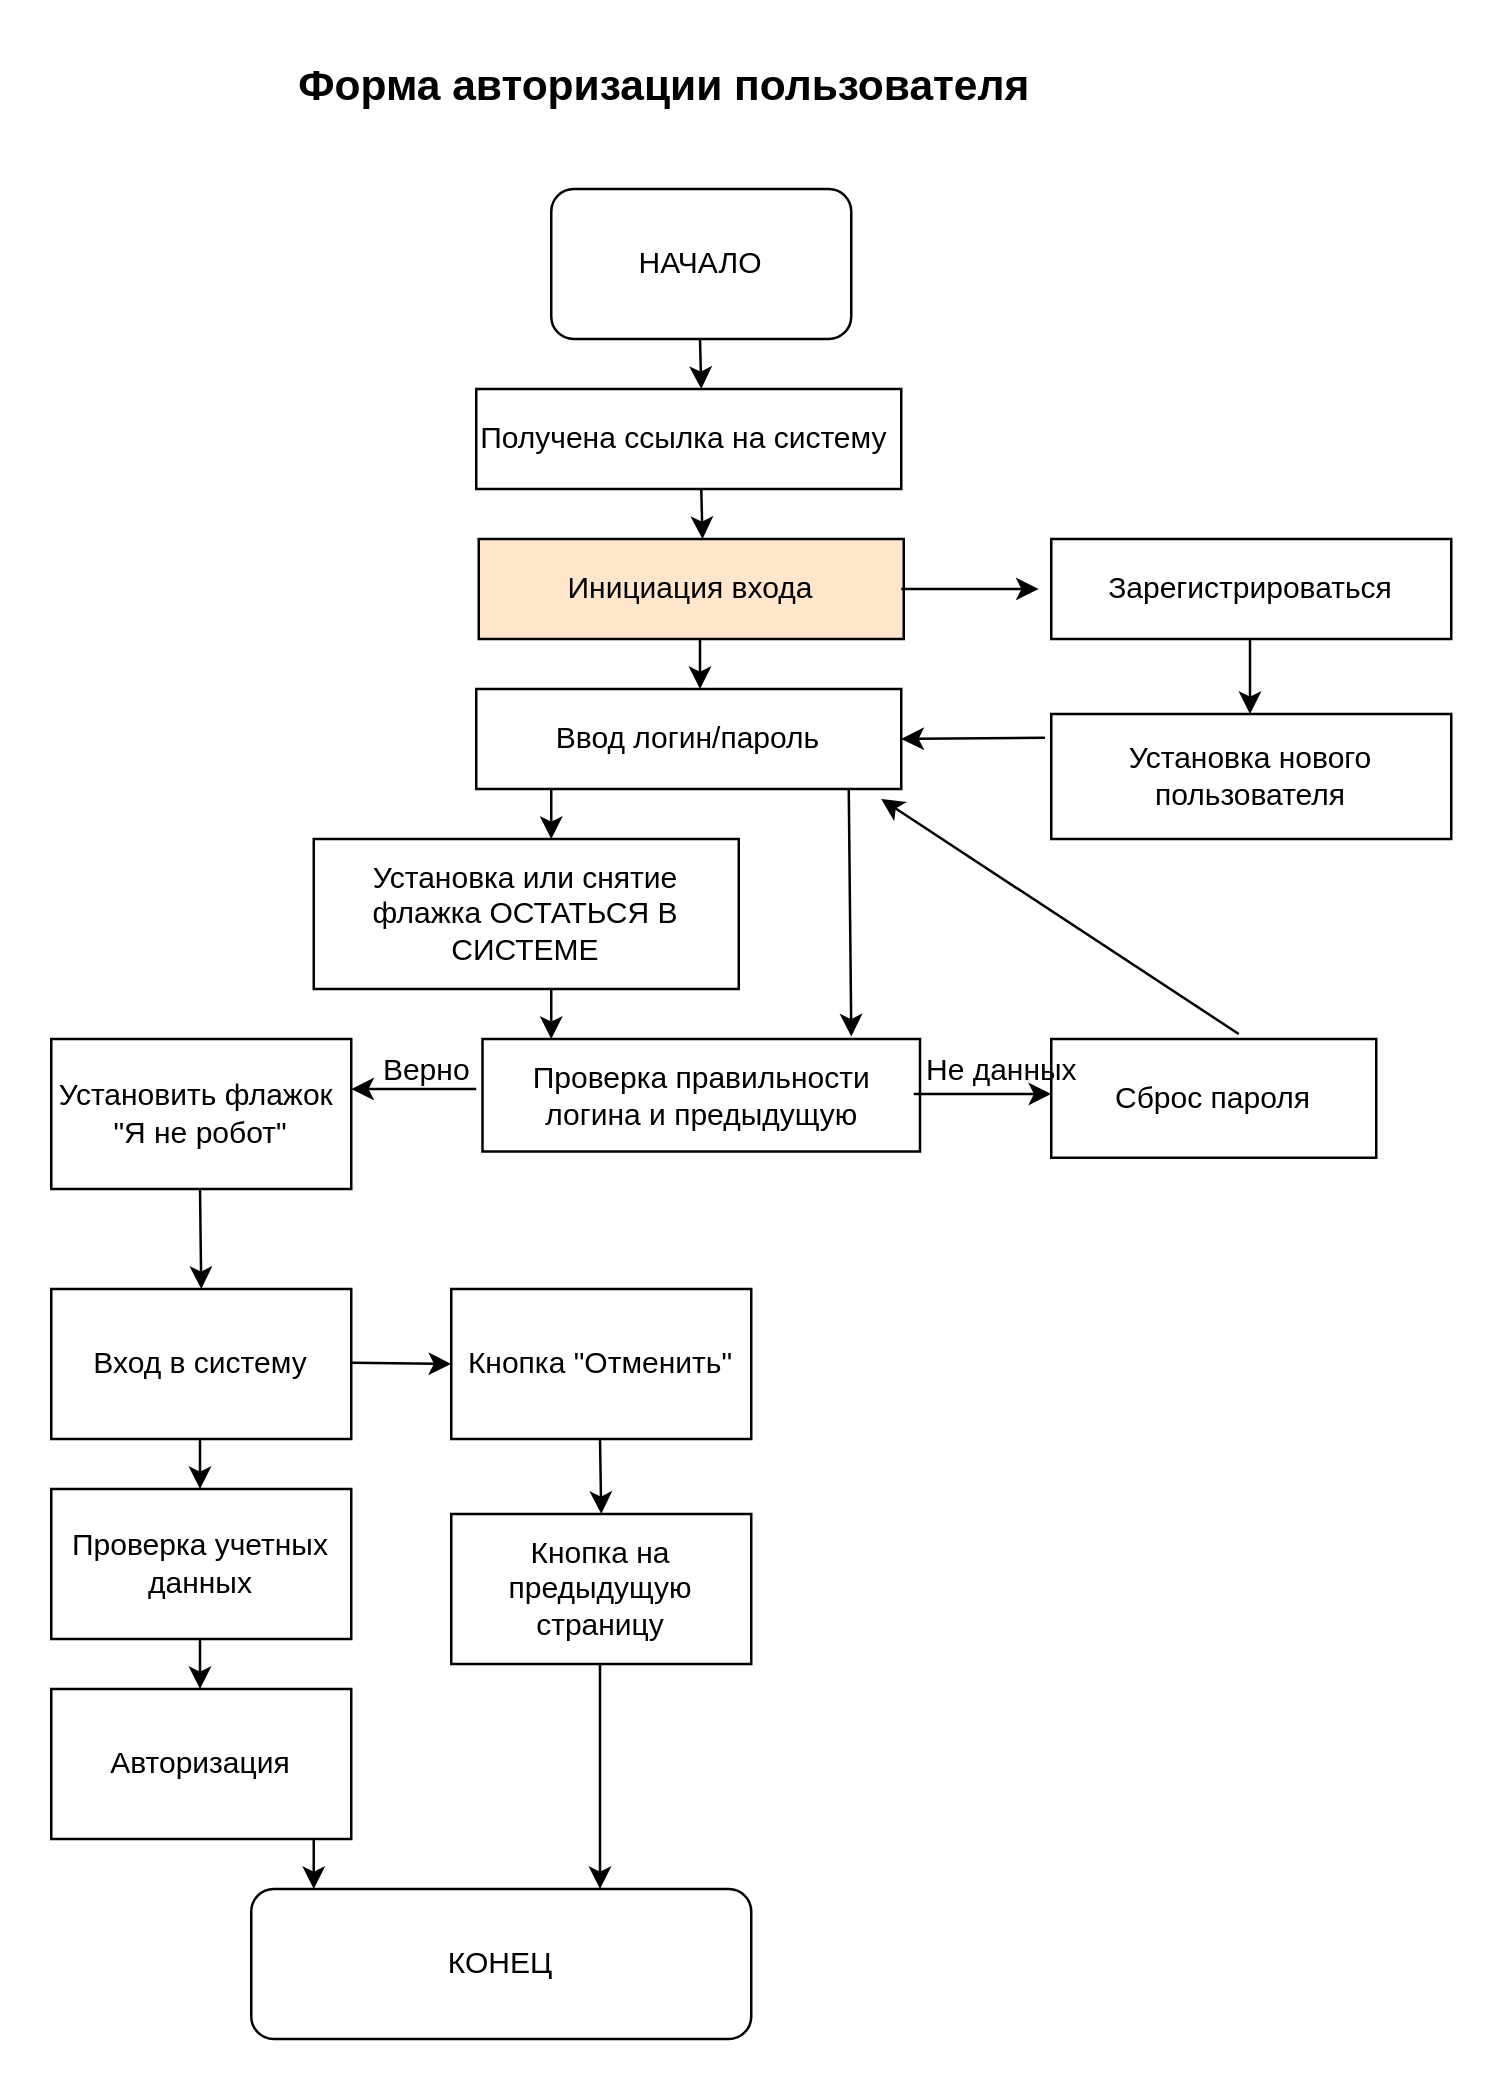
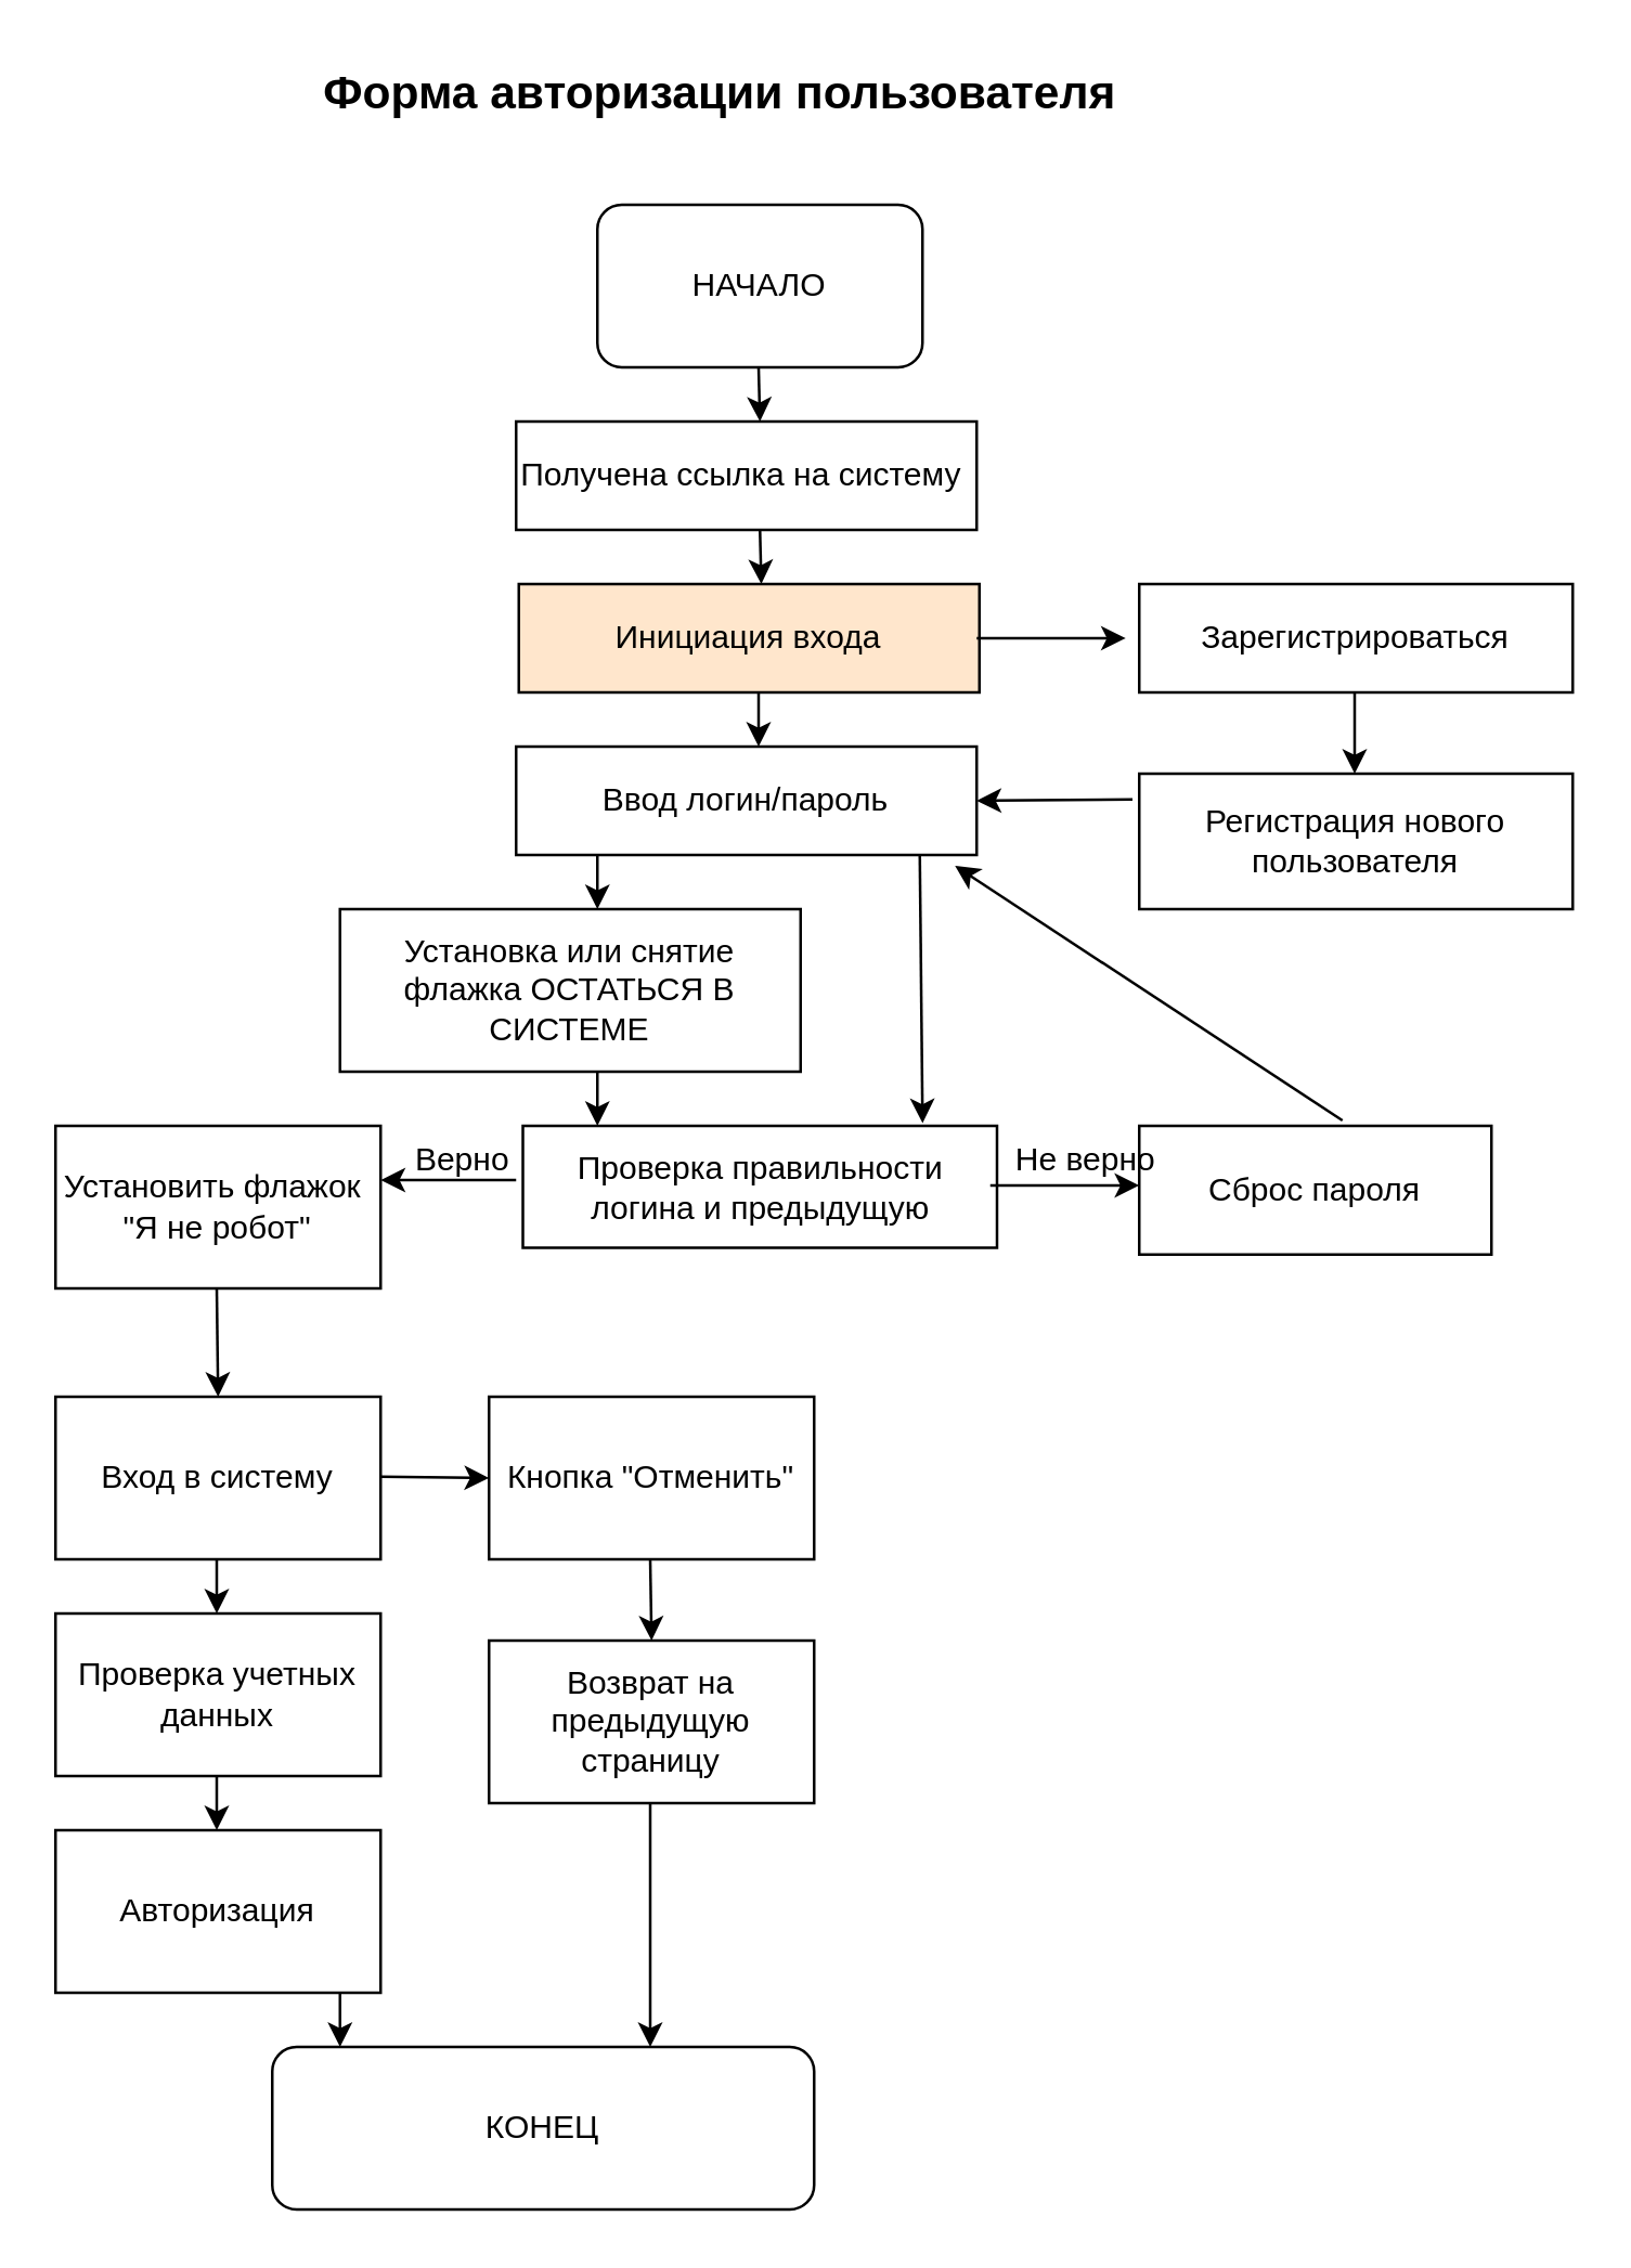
  <mxCell id="0" />
  <mxCell id="1" parent="0" />
  <mxCell id="2" value="НАЧАЛО" style="rounded=1;whiteSpace=wrap;html=1;" parent="1" vertex="1"><mxGeometry x="220" y="75" width="120" height="60" as="geometry" /></mxCell>
  <mxCell id="3" value="" style="endArrow=classic;html=1;rounded=0;" parent="1" edge="1"><mxGeometry width="50" height="50" relative="1" as="geometry"><mxPoint x="279.5" y="135" as="sourcePoint" /><mxPoint x="280" y="155" as="targetPoint" /></mxGeometry></mxCell>
  <mxCell id="4" value="Получена ссылка на систему&amp;nbsp;" style="rounded=0;whiteSpace=wrap;html=1;" parent="1" vertex="1"><mxGeometry x="190" y="155" width="170" height="40" as="geometry" /></mxCell>
  <mxCell id="5" value="Инициация входа" style="rounded=0;whiteSpace=wrap;html=1;fillColor=#ffe6cc;" parent="1" vertex="1"><mxGeometry x="191" y="215" width="170" height="40" as="geometry" /></mxCell>
  <mxCell id="6" value="Ввод логин/пароль" style="rounded=0;whiteSpace=wrap;html=1;" parent="1" vertex="1"><mxGeometry x="190" y="275" width="170" height="40" as="geometry" /></mxCell>
  <mxCell id="7" value="" style="endArrow=classic;html=1;rounded=0;" parent="1" edge="1"><mxGeometry width="50" height="50" relative="1" as="geometry"><mxPoint x="279.5" y="255" as="sourcePoint" /><mxPoint x="279.5" y="275" as="targetPoint" /></mxGeometry></mxCell>
  <mxCell id="8" value="" style="endArrow=classic;html=1;rounded=0;entryX=0.843;entryY=-0.022;entryDx=0;entryDy=0;entryPerimeter=0;" parent="1" target="23" edge="1"><mxGeometry width="50" height="50" relative="1" as="geometry"><mxPoint x="339" y="315" as="sourcePoint" /><mxPoint x="340" y="405" as="targetPoint" /></mxGeometry></mxCell>
  <mxCell id="9" value="" style="endArrow=classic;html=1;rounded=0;" parent="1" edge="1"><mxGeometry width="50" height="50" relative="1" as="geometry"><mxPoint x="190" y="435" as="sourcePoint" /><mxPoint x="140" y="435" as="targetPoint" /></mxGeometry></mxCell>
  <mxCell id="10" value="Установка или снятие флажка ОСТАТЬСЯ В СИСТЕМЕ" style="rounded=0;whiteSpace=wrap;html=1;" parent="1" vertex="1"><mxGeometry x="125" y="335" width="170" height="60" as="geometry" /></mxCell>
  <mxCell id="11" value="Установить флажок&amp;nbsp; &quot;Я не робот&quot;" style="rounded=0;whiteSpace=wrap;html=1;" parent="1" vertex="1"><mxGeometry x="20" y="415" width="120" height="60" as="geometry" /></mxCell>
  <mxCell id="12" value="" style="endArrow=classic;html=1;rounded=0;" parent="1" edge="1"><mxGeometry width="50" height="50" relative="1" as="geometry"><mxPoint x="79.5" y="475" as="sourcePoint" /><mxPoint x="80" y="515" as="targetPoint" /></mxGeometry></mxCell>
  <mxCell id="13" value="Вход в систему" style="rounded=0;whiteSpace=wrap;html=1;" parent="1" vertex="1"><mxGeometry x="20" y="515" width="120" height="60" as="geometry" /></mxCell>
  <mxCell id="14" value="Кнопка &quot;Отменить&quot;" style="rounded=0;whiteSpace=wrap;html=1;" parent="1" vertex="1"><mxGeometry x="180" y="515" width="120" height="60" as="geometry" /></mxCell>
- <mxCell id="15" value="Установка нового пользователя" style="rounded=0;whiteSpace=wrap;html=1;" parent="1" vertex="1"><mxGeometry x="420" y="285" width="160" height="50" as="geometry" /></mxCell>
+ <mxCell id="15" value="Регистрация нового пользователя" style="rounded=0;whiteSpace=wrap;html=1;" parent="1" vertex="1"><mxGeometry x="420" y="285" width="160" height="50" as="geometry" /></mxCell>
  <mxCell id="16" value="Сброс пароля" style="rounded=0;whiteSpace=wrap;html=1;" parent="1" vertex="1"><mxGeometry x="420" y="415" width="130" height="47.5" as="geometry" /></mxCell>
  <mxCell id="17" value="Проверка учетных данных" style="rounded=0;whiteSpace=wrap;html=1;" parent="1" vertex="1"><mxGeometry x="20" y="595" width="120" height="60" as="geometry" /></mxCell>
  <mxCell id="18" value="Авторизация" style="rounded=0;whiteSpace=wrap;html=1;" parent="1" vertex="1"><mxGeometry x="20" y="675" width="120" height="60" as="geometry" /></mxCell>
  <mxCell id="19" value="Форма авторизации пользователя" style="text;html=1;align=center;verticalAlign=middle;resizable=0;points=[];autosize=1;strokeColor=none;fillColor=none;fontStyle=1;fontSize=17;" parent="1" vertex="1"><mxGeometry x="105" y="20" width="320" height="30" as="geometry" /></mxCell>
  <mxCell id="20" value="" style="endArrow=classic;html=1;rounded=0;" parent="1" edge="1"><mxGeometry width="50" height="50" relative="1" as="geometry"><mxPoint x="280" y="195" as="sourcePoint" /><mxPoint x="280.5" y="215" as="targetPoint" /></mxGeometry></mxCell>
  <mxCell id="21" value="" style="endArrow=classic;html=1;rounded=0;" parent="1" edge="1"><mxGeometry width="50" height="50" relative="1" as="geometry"><mxPoint x="220" y="315" as="sourcePoint" /><mxPoint x="220" y="335" as="targetPoint" /></mxGeometry></mxCell>
  <mxCell id="22" value="" style="endArrow=classic;html=1;rounded=0;" parent="1" edge="1"><mxGeometry width="50" height="50" relative="1" as="geometry"><mxPoint x="220" y="395" as="sourcePoint" /><mxPoint x="220" y="415" as="targetPoint" /></mxGeometry></mxCell>
  <mxCell id="23" value="Проверка правильности логина и предыдущую" style="rounded=0;whiteSpace=wrap;html=1;" parent="1" vertex="1"><mxGeometry x="192.5" y="415" width="175" height="45" as="geometry" /></mxCell>
  <mxCell id="24" value="Верно" style="text;html=1;align=center;verticalAlign=middle;resizable=0;points=[];autosize=1;strokeColor=none;fillColor=none;" parent="1" vertex="1"><mxGeometry x="140" y="413" width="60" height="30" as="geometry" /></mxCell>
  <mxCell id="25" value="" style="endArrow=classic;html=1;rounded=0;" parent="1" edge="1"><mxGeometry width="50" height="50" relative="1" as="geometry"><mxPoint x="360" y="235" as="sourcePoint" /><mxPoint x="415" y="235" as="targetPoint" /></mxGeometry></mxCell>
  <mxCell id="26" value="Зарегистрироваться" style="rounded=0;whiteSpace=wrap;html=1;" parent="1" vertex="1"><mxGeometry x="420" y="215" width="160" height="40" as="geometry" /></mxCell>
  <mxCell id="27" value="" style="endArrow=classic;html=1;rounded=0;" parent="1" edge="1"><mxGeometry width="50" height="50" relative="1" as="geometry"><mxPoint x="499.5" y="255" as="sourcePoint" /><mxPoint x="499.5" y="285" as="targetPoint" /></mxGeometry></mxCell>
  <mxCell id="28" value="" style="endArrow=classic;html=1;rounded=0;entryX=1;entryY=0.5;entryDx=0;entryDy=0;" parent="1" target="6" edge="1"><mxGeometry width="50" height="50" relative="1" as="geometry"><mxPoint x="417.5" y="294.5" as="sourcePoint" /><mxPoint x="367.5" y="294.5" as="targetPoint" /></mxGeometry></mxCell>
  <mxCell id="29" value="" style="endArrow=classic;html=1;rounded=0;" parent="1" edge="1"><mxGeometry width="50" height="50" relative="1" as="geometry"><mxPoint x="365" y="437" as="sourcePoint" /><mxPoint x="420" y="437" as="targetPoint" /></mxGeometry></mxCell>
- <mxCell id="30" value="Не данных" style="text;html=1;align=center;verticalAlign=middle;resizable=0;points=[];autosize=1;strokeColor=none;fillColor=none;" parent="1" vertex="1"><mxGeometry x="360" y="413" width="80" height="30" as="geometry" /></mxCell>
+ <mxCell id="30" value="Не верно" style="text;html=1;align=center;verticalAlign=middle;resizable=0;points=[];autosize=1;strokeColor=none;fillColor=none;" parent="1" vertex="1"><mxGeometry x="360" y="413" width="80" height="30" as="geometry" /></mxCell>
  <mxCell id="31" value="" style="endArrow=classic;html=1;rounded=0;entryX=0.953;entryY=1.1;entryDx=0;entryDy=0;entryPerimeter=0;" parent="1" target="6" edge="1"><mxGeometry width="50" height="50" relative="1" as="geometry"><mxPoint x="495" y="413" as="sourcePoint" /><mxPoint x="445" y="363" as="targetPoint" /></mxGeometry></mxCell>
  <mxCell id="32" value="" style="endArrow=classic;html=1;rounded=0;" parent="1" edge="1"><mxGeometry width="50" height="50" relative="1" as="geometry"><mxPoint x="79.5" y="575" as="sourcePoint" /><mxPoint x="79.5" y="595" as="targetPoint" /></mxGeometry></mxCell>
  <mxCell id="33" value="" style="endArrow=classic;html=1;rounded=0;" parent="1" edge="1"><mxGeometry width="50" height="50" relative="1" as="geometry"><mxPoint x="79.5" y="655" as="sourcePoint" /><mxPoint x="79.5" y="675" as="targetPoint" /></mxGeometry></mxCell>
  <mxCell id="34" value="" style="endArrow=classic;html=1;rounded=0;entryX=0;entryY=0.5;entryDx=0;entryDy=0;" parent="1" target="14" edge="1"><mxGeometry width="50" height="50" relative="1" as="geometry"><mxPoint x="140" y="544.5" as="sourcePoint" /><mxPoint x="170" y="545" as="targetPoint" /></mxGeometry></mxCell>
  <mxCell id="35" value="" style="endArrow=classic;html=1;rounded=0;" parent="1" edge="1"><mxGeometry width="50" height="50" relative="1" as="geometry"><mxPoint x="239.5" y="575" as="sourcePoint" /><mxPoint x="240" y="605" as="targetPoint" /></mxGeometry></mxCell>
- <mxCell id="36" value="Кнопка на предыдущую страницу" style="rounded=0;whiteSpace=wrap;html=1;" parent="1" vertex="1"><mxGeometry x="180" y="605" width="120" height="60" as="geometry" /></mxCell>
+ <mxCell id="36" value="Возврат на предыдущую страницу" style="rounded=0;whiteSpace=wrap;html=1;" parent="1" vertex="1"><mxGeometry x="180" y="605" width="120" height="60" as="geometry" /></mxCell>
  <mxCell id="37" value="" style="endArrow=classic;html=1;rounded=0;" parent="1" edge="1"><mxGeometry width="50" height="50" relative="1" as="geometry"><mxPoint x="239.5" y="665" as="sourcePoint" /><mxPoint x="239.5" y="755" as="targetPoint" /></mxGeometry></mxCell>
  <mxCell id="38" value="КОНЕЦ" style="rounded=1;whiteSpace=wrap;html=1;" parent="1" vertex="1"><mxGeometry x="100" y="755" width="200" height="60" as="geometry" /></mxCell>
  <mxCell id="39" value="" style="endArrow=classic;html=1;rounded=0;" edge="1" parent="1"><mxGeometry width="50" height="50" relative="1" as="geometry"><mxPoint x="125" y="735" as="sourcePoint" /><mxPoint x="125" y="755" as="targetPoint" /></mxGeometry></mxCell>
